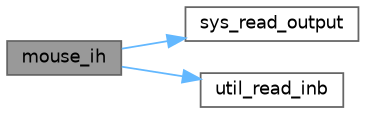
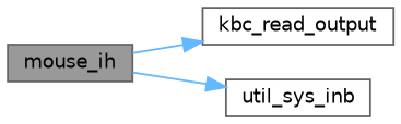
  digraph {
    rankdir=LR
    node [color=grey40 fillcolor=white fontname=Helvetica fontsize=10 shape=box style=filled]
    edge [color=steelblue1 fontname=Helvetica fontsize=10 labelfontname=Helvetica labelfontsize=10 style=solid]
    n1 [color=gray40 fillcolor=grey60 fontcolor=black height=0.2 label=mouse_ih width=0.4]
-   n2 [height=0.2 label=sys_read_output width=0.4]
-   n3 [height=0.2 label=util_read_inb width=0.4]
+   n2 [height=0.2 label=kbc_read_output width=0.4]
+   n3 [height=0.2 label=util_sys_inb width=0.4]
    n1 -> n2
    n1 -> n3
  }
